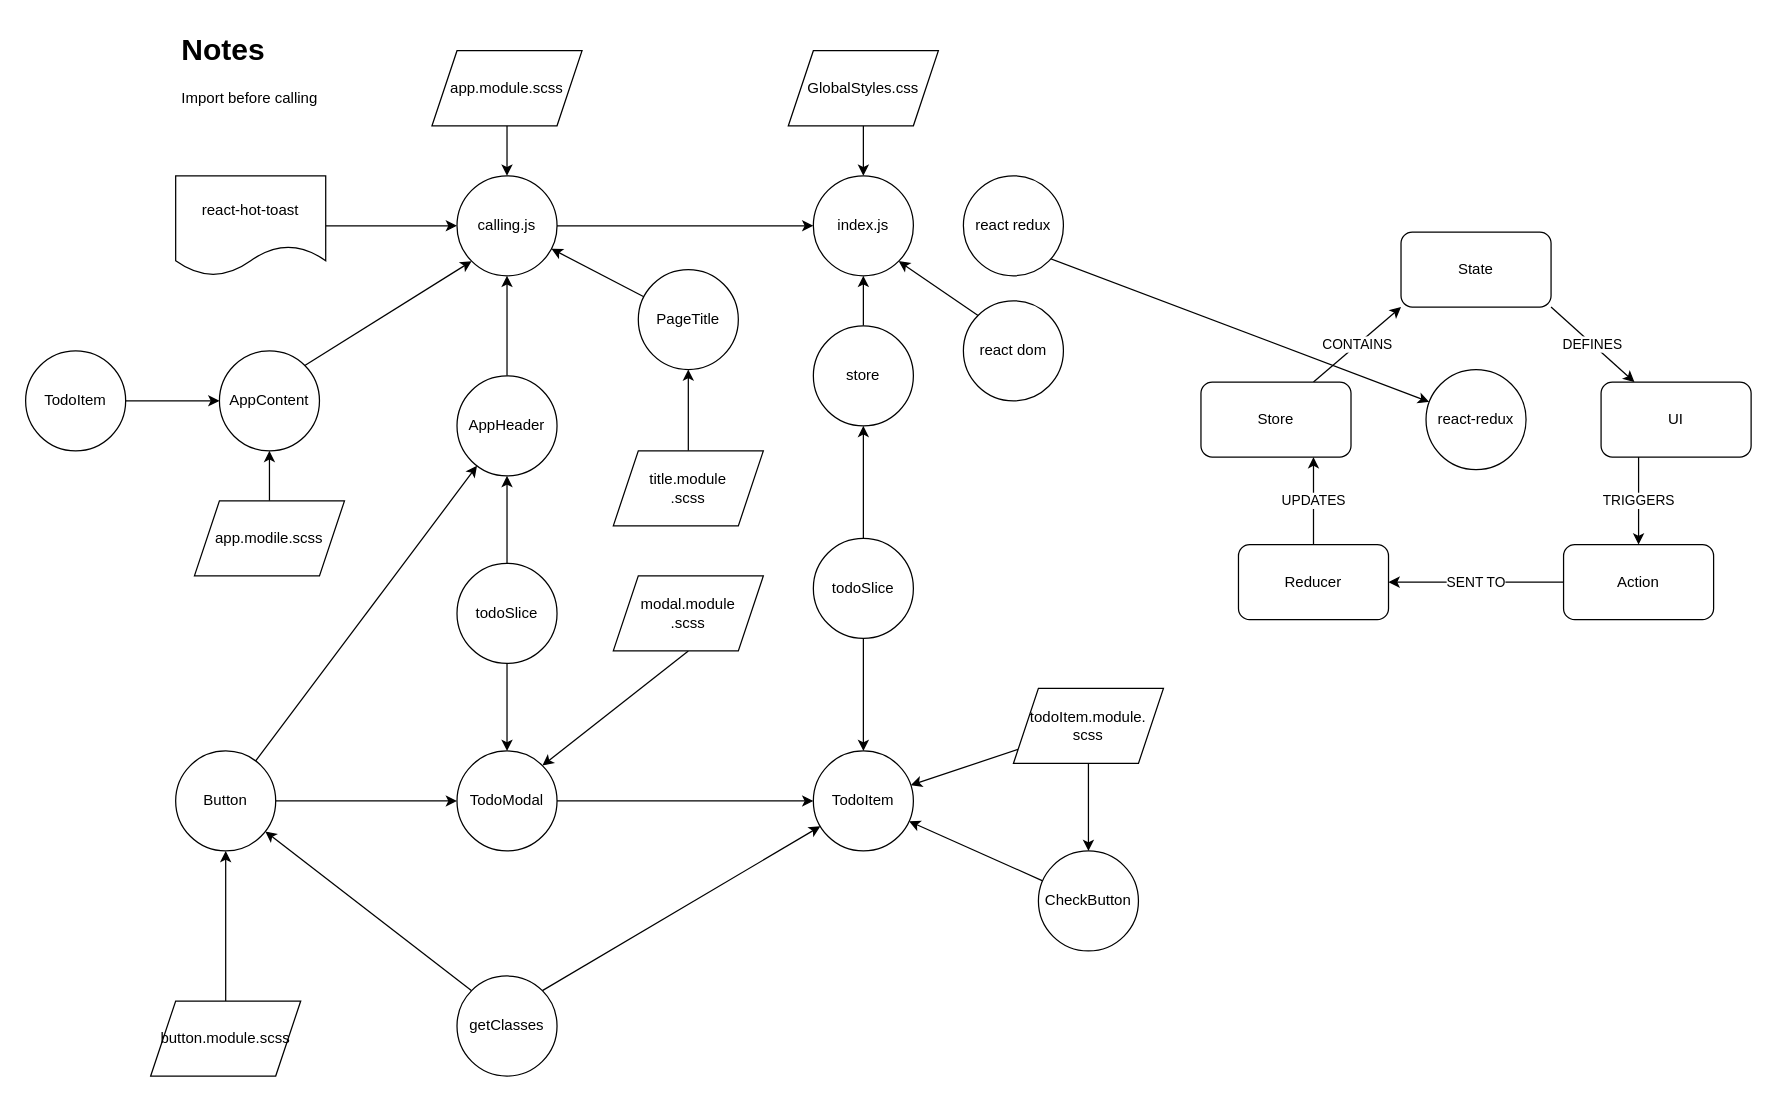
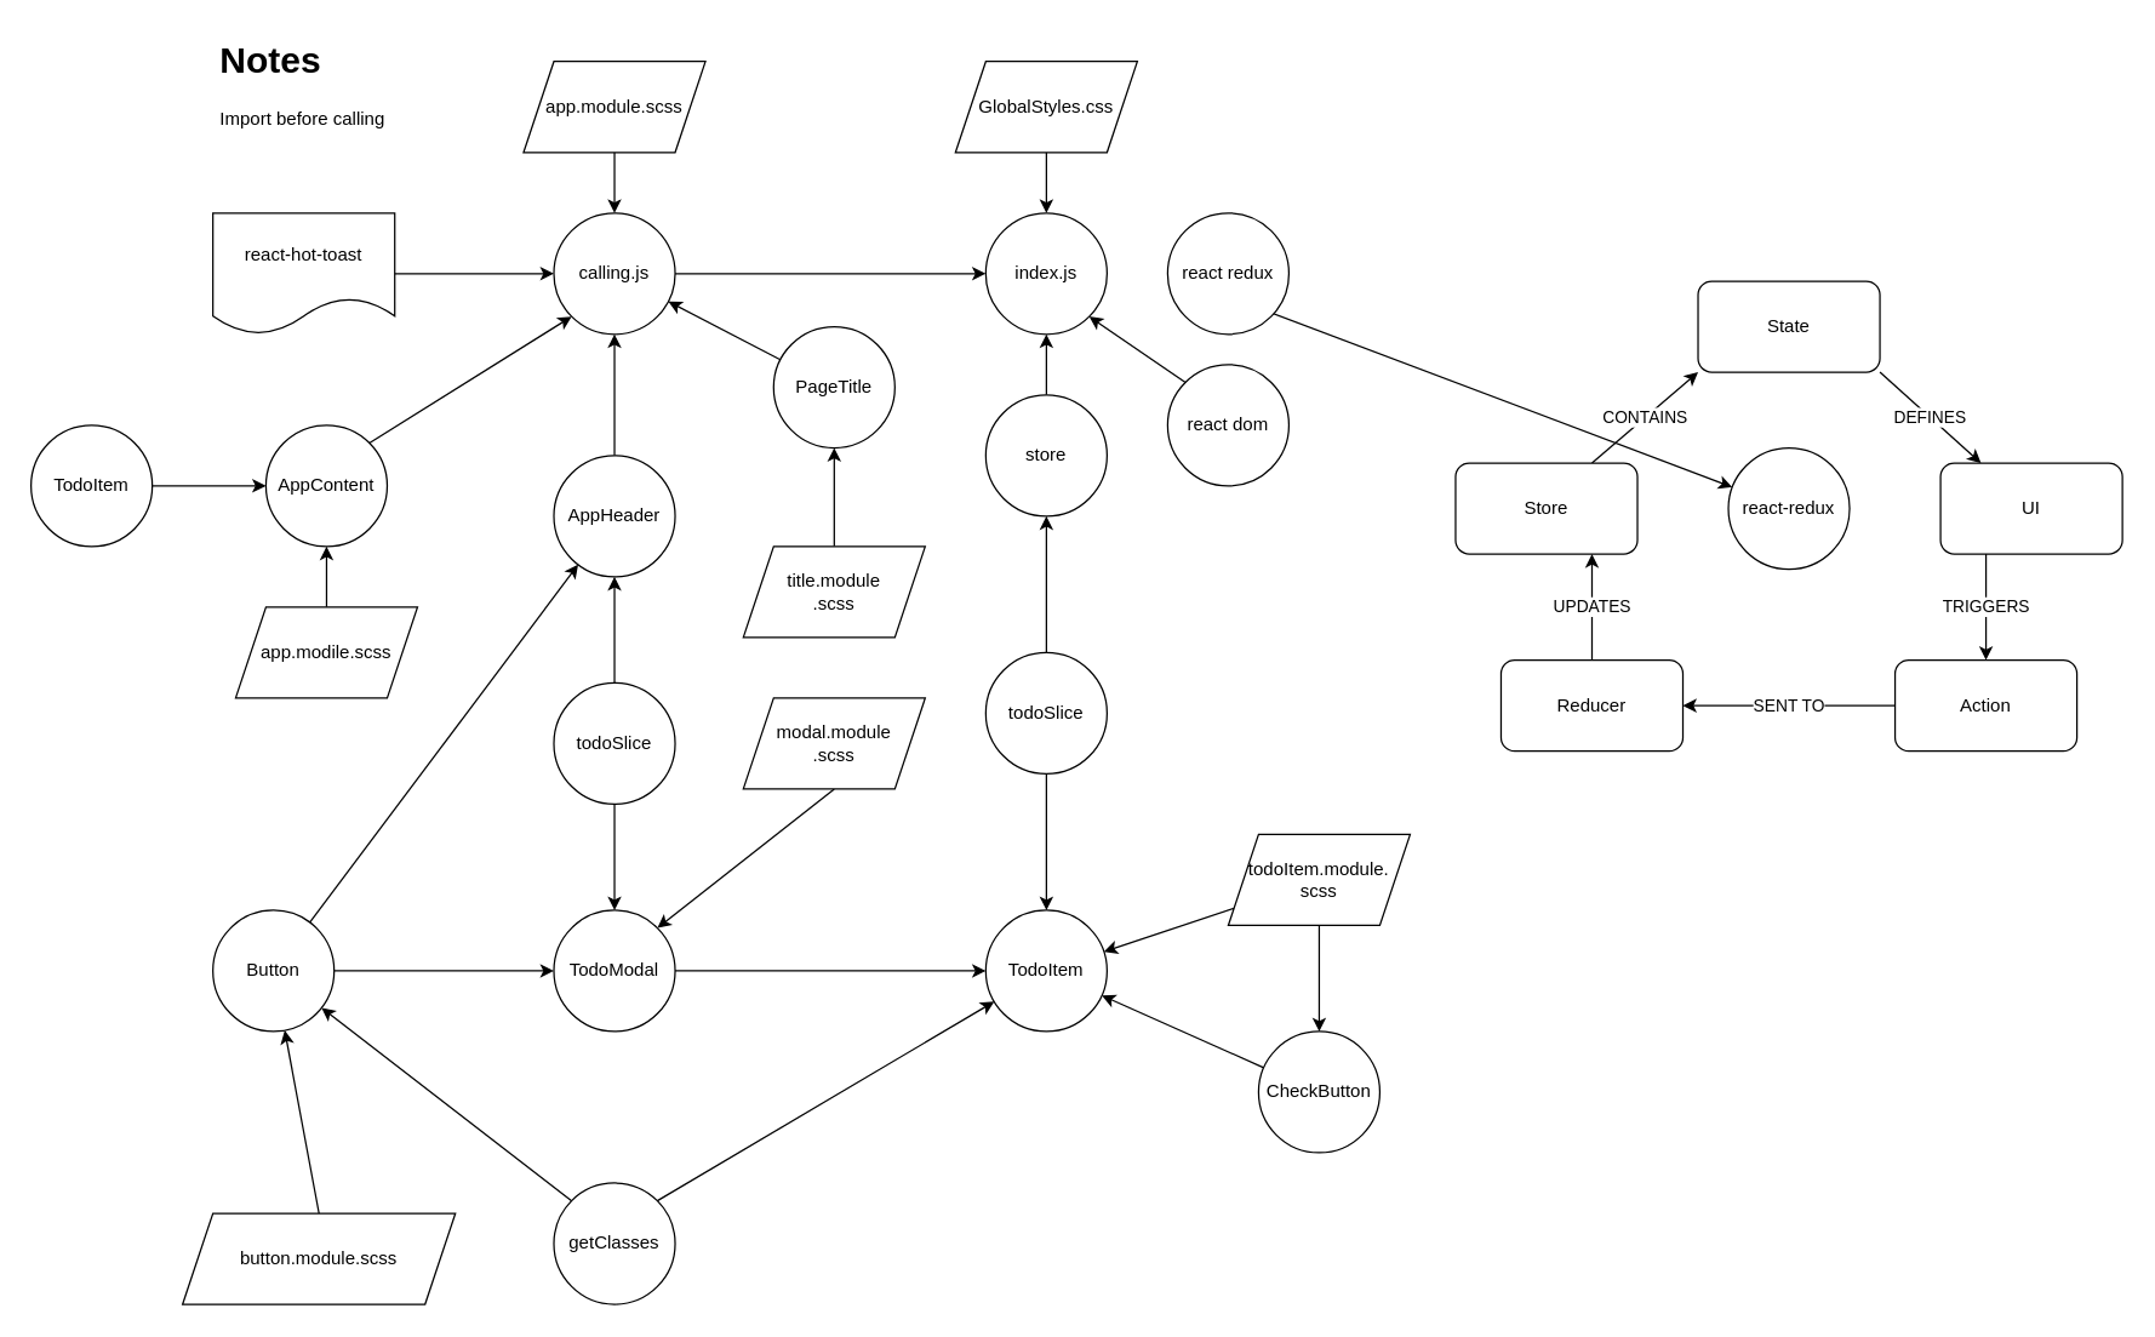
  <mxCell id="0" />
  <mxCell id="1" parent="0" />
  <mxCell id="2" style="edgeStyle=none;rounded=0;orthogonalLoop=1;jettySize=auto;html=1;exitX=1;exitY=0.5;exitDx=0;exitDy=0;" parent="1" source="3" target="19" edge="1"><mxGeometry relative="1" as="geometry" /></mxCell>
  <mxCell id="3" value="calling.js" style="ellipse;whiteSpace=wrap;html=1;aspect=fixed;" parent="1" vertex="1"><mxGeometry x="365" y="140" width="80" height="80" as="geometry" /></mxCell>
  <mxCell id="4" style="edgeStyle=orthogonalEdgeStyle;rounded=0;orthogonalLoop=1;jettySize=auto;html=1;exitX=1;exitY=0.5;exitDx=0;exitDy=0;entryX=0;entryY=0.5;entryDx=0;entryDy=0;" parent="1" source="5" target="3" edge="1"><mxGeometry relative="1" as="geometry" /></mxCell>
  <mxCell id="5" value="react-hot-toast" style="shape=document;whiteSpace=wrap;html=1;boundedLbl=1;" parent="1" vertex="1"><mxGeometry x="140" y="140" width="120" height="80" as="geometry" /></mxCell>
  <mxCell id="6" style="edgeStyle=none;rounded=0;orthogonalLoop=1;jettySize=auto;html=1;exitX=1;exitY=0;exitDx=0;exitDy=0;entryX=0;entryY=1;entryDx=0;entryDy=0;" parent="1" source="7" target="3" edge="1"><mxGeometry relative="1" as="geometry" /></mxCell>
  <mxCell id="7" value="AppContent" style="ellipse;whiteSpace=wrap;html=1;aspect=fixed;" parent="1" vertex="1"><mxGeometry x="175" y="280" width="80" height="80" as="geometry" /></mxCell>
  <mxCell id="8" style="edgeStyle=none;rounded=0;orthogonalLoop=1;jettySize=auto;html=1;exitX=0.5;exitY=0;exitDx=0;exitDy=0;" edge="1" parent="1" source="9" target="3"><mxGeometry relative="1" as="geometry" /></mxCell>
  <mxCell id="9" value="AppHeader" style="ellipse;whiteSpace=wrap;html=1;aspect=fixed;" parent="1" vertex="1"><mxGeometry x="365" y="300" width="80" height="80" as="geometry" /></mxCell>
  <mxCell id="10" value="" style="edgeStyle=none;rounded=0;orthogonalLoop=1;jettySize=auto;html=1;" edge="1" parent="1" source="11" target="3"><mxGeometry relative="1" as="geometry" /></mxCell>
  <mxCell id="11" value="PageTitle" style="ellipse;whiteSpace=wrap;html=1;aspect=fixed;" parent="1" vertex="1"><mxGeometry x="510" y="215" width="80" height="80" as="geometry" /></mxCell>
  <mxCell id="12" style="edgeStyle=none;rounded=0;orthogonalLoop=1;jettySize=auto;html=1;exitX=0.5;exitY=1;exitDx=0;exitDy=0;entryX=0.5;entryY=0;entryDx=0;entryDy=0;" parent="1" source="13" target="3" edge="1"><mxGeometry relative="1" as="geometry" /></mxCell>
  <mxCell id="13" value="app.module.scss" style="shape=parallelogram;perimeter=parallelogramPerimeter;whiteSpace=wrap;html=1;fixedSize=1;" parent="1" vertex="1"><mxGeometry x="345" y="40" width="120" height="60" as="geometry" /></mxCell>
  <mxCell id="14" value="&lt;h1&gt;Notes&lt;/h1&gt;&lt;p&gt;Import before calling&lt;/p&gt;" style="text;html=1;strokeColor=none;fillColor=none;spacing=5;spacingTop=-20;whiteSpace=wrap;overflow=hidden;rounded=0;" parent="1" vertex="1"><mxGeometry x="140" y="20" width="190" height="120" as="geometry" /></mxCell>
  <mxCell id="15" style="edgeStyle=none;rounded=0;orthogonalLoop=1;jettySize=auto;html=1;exitX=0.5;exitY=1;exitDx=0;exitDy=0;entryX=0.5;entryY=0;entryDx=0;entryDy=0;" parent="1" source="16" target="19" edge="1"><mxGeometry relative="1" as="geometry" /></mxCell>
  <mxCell id="16" value="GlobalStyles.css" style="shape=parallelogram;perimeter=parallelogramPerimeter;whiteSpace=wrap;html=1;fixedSize=1;" parent="1" vertex="1"><mxGeometry x="630" y="40" width="120" height="60" as="geometry" /></mxCell>
  <mxCell id="17" style="edgeStyle=none;rounded=0;orthogonalLoop=1;jettySize=auto;html=1;exitX=0.5;exitY=0;exitDx=0;exitDy=0;entryX=0.5;entryY=1;entryDx=0;entryDy=0;" parent="1" source="18" target="19" edge="1"><mxGeometry relative="1" as="geometry" /></mxCell>
  <mxCell id="18" value="store" style="ellipse;whiteSpace=wrap;html=1;aspect=fixed;" parent="1" vertex="1"><mxGeometry x="650" y="260" width="80" height="80" as="geometry" /></mxCell>
  <mxCell id="19" value="index.js" style="ellipse;whiteSpace=wrap;html=1;aspect=fixed;" parent="1" vertex="1"><mxGeometry x="650" y="140" width="80" height="80" as="geometry" /></mxCell>
  <mxCell id="20" value="DEFINES" style="edgeStyle=none;rounded=0;orthogonalLoop=1;jettySize=auto;html=1;exitX=1;exitY=1;exitDx=0;exitDy=0;" parent="1" source="21" target="24" edge="1"><mxGeometry relative="1" as="geometry" /></mxCell>
  <mxCell id="21" value="State" style="rounded=1;whiteSpace=wrap;html=1;" parent="1" vertex="1"><mxGeometry x="1120" y="185" width="120" height="60" as="geometry" /></mxCell>
  <mxCell id="22" value="react-redux" style="ellipse;whiteSpace=wrap;html=1;aspect=fixed;" parent="1" vertex="1"><mxGeometry x="1140" y="295" width="80" height="80" as="geometry" /></mxCell>
  <mxCell id="23" value="TRIGGERS" style="edgeStyle=none;rounded=0;orthogonalLoop=1;jettySize=auto;html=1;exitX=0.25;exitY=1;exitDx=0;exitDy=0;entryX=0.5;entryY=0;entryDx=0;entryDy=0;" parent="1" source="24" target="26" edge="1"><mxGeometry relative="1" as="geometry" /></mxCell>
  <mxCell id="24" value="UI" style="rounded=1;whiteSpace=wrap;html=1;" parent="1" vertex="1"><mxGeometry x="1280" y="305" width="120" height="60" as="geometry" /></mxCell>
  <mxCell id="25" value="SENT TO" style="edgeStyle=none;rounded=0;orthogonalLoop=1;jettySize=auto;html=1;exitX=0;exitY=0.5;exitDx=0;exitDy=0;" parent="1" source="26" target="28" edge="1"><mxGeometry relative="1" as="geometry" /></mxCell>
  <mxCell id="26" value="Action" style="rounded=1;whiteSpace=wrap;html=1;" parent="1" vertex="1"><mxGeometry x="1250" y="435" width="120" height="60" as="geometry" /></mxCell>
  <mxCell id="27" value="UPDATES" style="edgeStyle=none;rounded=0;orthogonalLoop=1;jettySize=auto;html=1;exitX=0.5;exitY=0;exitDx=0;exitDy=0;entryX=0.75;entryY=1;entryDx=0;entryDy=0;" parent="1" source="28" target="30" edge="1"><mxGeometry relative="1" as="geometry" /></mxCell>
  <mxCell id="28" value="Reducer" style="rounded=1;whiteSpace=wrap;html=1;" parent="1" vertex="1"><mxGeometry x="990" y="435" width="120" height="60" as="geometry" /></mxCell>
  <mxCell id="29" value="CONTAINS" style="edgeStyle=none;rounded=0;orthogonalLoop=1;jettySize=auto;html=1;exitX=0.75;exitY=0;exitDx=0;exitDy=0;entryX=0;entryY=1;entryDx=0;entryDy=0;" parent="1" source="30" target="21" edge="1"><mxGeometry relative="1" as="geometry" /></mxCell>
  <mxCell id="30" value="Store" style="rounded=1;whiteSpace=wrap;html=1;" parent="1" vertex="1"><mxGeometry x="960" y="305" width="120" height="60" as="geometry" /></mxCell>
  <mxCell id="31" style="rounded=0;orthogonalLoop=1;jettySize=auto;html=1;exitX=0;exitY=0;exitDx=0;exitDy=0;entryX=1;entryY=1;entryDx=0;entryDy=0;" edge="1" parent="1" source="32" target="19"><mxGeometry relative="1" as="geometry" /></mxCell>
  <mxCell id="32" value="react dom" style="ellipse;whiteSpace=wrap;html=1;aspect=fixed;" vertex="1" parent="1"><mxGeometry x="770" y="240" width="80" height="80" as="geometry" /></mxCell>
  <mxCell id="33" style="edgeStyle=none;rounded=0;orthogonalLoop=1;jettySize=auto;html=1;exitX=0;exitY=0.5;exitDx=0;exitDy=0;" edge="1" parent="1" source="34" target="22"><mxGeometry relative="1" as="geometry" /></mxCell>
  <mxCell id="34" value="react redux" style="ellipse;whiteSpace=wrap;html=1;aspect=fixed;" vertex="1" parent="1"><mxGeometry x="770" y="140" width="80" height="80" as="geometry" /></mxCell>
  <mxCell id="35" style="edgeStyle=none;rounded=0;orthogonalLoop=1;jettySize=auto;html=1;exitX=0.5;exitY=0;exitDx=0;exitDy=0;entryX=0.5;entryY=1;entryDx=0;entryDy=0;" edge="1" parent="1" source="37" target="18"><mxGeometry relative="1" as="geometry" /></mxCell>
  <mxCell id="36" style="edgeStyle=none;rounded=0;orthogonalLoop=1;jettySize=auto;html=1;exitX=0.5;exitY=1;exitDx=0;exitDy=0;" edge="1" parent="1" source="37" target="60"><mxGeometry relative="1" as="geometry" /></mxCell>
  <mxCell id="37" value="todoSlice" style="ellipse;whiteSpace=wrap;html=1;aspect=fixed;" vertex="1" parent="1"><mxGeometry x="650" y="430" width="80" height="80" as="geometry" /></mxCell>
  <mxCell id="38" style="edgeStyle=none;rounded=0;orthogonalLoop=1;jettySize=auto;html=1;exitX=1;exitY=0.5;exitDx=0;exitDy=0;entryX=0;entryY=0.5;entryDx=0;entryDy=0;" edge="1" parent="1" source="39" target="7"><mxGeometry relative="1" as="geometry" /></mxCell>
  <mxCell id="39" value="TodoItem" style="ellipse;whiteSpace=wrap;html=1;aspect=fixed;" vertex="1" parent="1"><mxGeometry y="280" width="80" height="80" as="geometry" x="20" /></mxCell>
  <mxCell id="40" value="" style="edgeStyle=none;rounded=0;orthogonalLoop=1;jettySize=auto;html=1;" edge="1" parent="1" source="42" target="9"><mxGeometry relative="1" as="geometry" /></mxCell>
  <mxCell id="41" value="" style="edgeStyle=none;rounded=0;orthogonalLoop=1;jettySize=auto;html=1;" edge="1" parent="1" source="42" target="44"><mxGeometry relative="1" as="geometry" /></mxCell>
  <mxCell id="42" value="Button" style="ellipse;whiteSpace=wrap;html=1;aspect=fixed;" vertex="1" parent="1"><mxGeometry x="140" y="600" width="80" height="80" as="geometry" /></mxCell>
  <mxCell id="43" style="edgeStyle=none;rounded=0;orthogonalLoop=1;jettySize=auto;html=1;exitX=1;exitY=0.5;exitDx=0;exitDy=0;" edge="1" parent="1" source="44" target="60"><mxGeometry relative="1" as="geometry" /></mxCell>
  <mxCell id="44" value="TodoModal" style="ellipse;whiteSpace=wrap;html=1;aspect=fixed;" vertex="1" parent="1"><mxGeometry x="365" y="600" width="80" height="80" as="geometry" /></mxCell>
  <mxCell id="45" value="" style="edgeStyle=none;rounded=0;orthogonalLoop=1;jettySize=auto;html=1;" edge="1" parent="1" source="46" target="7"><mxGeometry relative="1" as="geometry" /></mxCell>
  <mxCell id="46" value="app.modile.scss" style="shape=parallelogram;perimeter=parallelogramPerimeter;whiteSpace=wrap;html=1;fixedSize=1;" vertex="1" parent="1"><mxGeometry x="155" y="400" width="120" height="60" as="geometry" /></mxCell>
  <mxCell id="47" style="edgeStyle=none;rounded=0;orthogonalLoop=1;jettySize=auto;html=1;exitX=0.5;exitY=1;exitDx=0;exitDy=0;" edge="1" parent="1" source="49" target="44"><mxGeometry relative="1" as="geometry" /></mxCell>
  <mxCell id="48" value="" style="edgeStyle=none;rounded=0;orthogonalLoop=1;jettySize=auto;html=1;" edge="1" parent="1" source="49" target="9"><mxGeometry relative="1" as="geometry" /></mxCell>
  <mxCell id="49" value="todoSlice" style="ellipse;whiteSpace=wrap;html=1;aspect=fixed;" vertex="1" parent="1"><mxGeometry x="365" y="450" width="80" height="80" as="geometry" /></mxCell>
  <mxCell id="50" style="edgeStyle=none;rounded=0;orthogonalLoop=1;jettySize=auto;html=1;exitX=0.5;exitY=0;exitDx=0;exitDy=0;" edge="1" parent="1" source="51" target="42"><mxGeometry relative="1" as="geometry" /></mxCell>
- <mxCell id="51" value="button.module.scss" style="shape=parallelogram;perimeter=parallelogramPerimeter;whiteSpace=wrap;html=1;fixedSize=1;" vertex="1" parent="1"><mxGeometry x="120" y="800" width="120" height="60" as="geometry" /></mxCell>
+ <mxCell id="51" value="button.module.scss" style="shape=parallelogram;perimeter=parallelogramPerimeter;whiteSpace=wrap;html=1;fixedSize=1;" vertex="1" parent="1"><mxGeometry x="120" y="800" width="180" height="60" as="geometry" /></mxCell>
  <mxCell id="52" style="edgeStyle=none;rounded=0;orthogonalLoop=1;jettySize=auto;html=1;exitX=0;exitY=0;exitDx=0;exitDy=0;" edge="1" parent="1" source="54" target="42"><mxGeometry relative="1" as="geometry" /></mxCell>
  <mxCell id="53" style="edgeStyle=none;rounded=0;orthogonalLoop=1;jettySize=auto;html=1;exitX=1;exitY=0;exitDx=0;exitDy=0;" edge="1" parent="1" source="54" target="60"><mxGeometry relative="1" as="geometry" /></mxCell>
  <mxCell id="54" value="getClasses" style="ellipse;whiteSpace=wrap;html=1;aspect=fixed;" vertex="1" parent="1"><mxGeometry x="365" y="780" width="80" height="80" as="geometry" /></mxCell>
  <mxCell id="55" style="edgeStyle=none;rounded=0;orthogonalLoop=1;jettySize=auto;html=1;exitX=0.5;exitY=1;exitDx=0;exitDy=0;" edge="1" parent="1" source="57" target="59"><mxGeometry relative="1" as="geometry" /></mxCell>
  <mxCell id="56" value="" style="edgeStyle=none;rounded=0;orthogonalLoop=1;jettySize=auto;html=1;" edge="1" parent="1" source="57" target="60"><mxGeometry relative="1" as="geometry" /></mxCell>
  <mxCell id="57" value="todoItem.module.&lt;br&gt;scss" style="shape=parallelogram;perimeter=parallelogramPerimeter;whiteSpace=wrap;html=1;fixedSize=1;" vertex="1" parent="1"><mxGeometry x="810" y="550" width="120" height="60" as="geometry" /></mxCell>
  <mxCell id="58" value="" style="edgeStyle=none;rounded=0;orthogonalLoop=1;jettySize=auto;html=1;" edge="1" parent="1" source="59" target="60"><mxGeometry relative="1" as="geometry" /></mxCell>
  <mxCell id="59" value="CheckButton" style="ellipse;whiteSpace=wrap;html=1;aspect=fixed;" vertex="1" parent="1"><mxGeometry x="830" y="680" width="80" height="80" as="geometry" /></mxCell>
  <mxCell id="60" value="TodoItem" style="ellipse;whiteSpace=wrap;html=1;aspect=fixed;" vertex="1" parent="1"><mxGeometry x="650" y="600" width="80" height="80" as="geometry" /></mxCell>
  <mxCell id="61" style="edgeStyle=none;rounded=0;orthogonalLoop=1;jettySize=auto;html=1;exitX=0.5;exitY=0;exitDx=0;exitDy=0;entryX=0.5;entryY=1;entryDx=0;entryDy=0;" edge="1" parent="1" source="62" target="11"><mxGeometry relative="1" as="geometry" /></mxCell>
  <mxCell id="62" value="title.module&lt;br&gt;.scss" style="shape=parallelogram;perimeter=parallelogramPerimeter;whiteSpace=wrap;html=1;fixedSize=1;" vertex="1" parent="1"><mxGeometry x="490" y="360" width="120" height="60" as="geometry" /></mxCell>
  <mxCell id="63" style="edgeStyle=none;rounded=0;orthogonalLoop=1;jettySize=auto;html=1;exitX=0.5;exitY=1;exitDx=0;exitDy=0;entryX=1;entryY=0;entryDx=0;entryDy=0;" edge="1" parent="1" source="64" target="44"><mxGeometry relative="1" as="geometry" /></mxCell>
  <mxCell id="64" value="modal.module&lt;br&gt;.scss" style="shape=parallelogram;perimeter=parallelogramPerimeter;whiteSpace=wrap;html=1;fixedSize=1;" vertex="1" parent="1"><mxGeometry x="490" y="460" width="120" height="60" as="geometry" /></mxCell>
